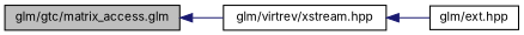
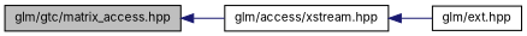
  digraph {
    fontname=Inter
    rankdir=LR
    node [color=black fillcolor=white fontname=Inter fontsize=10 shape=record style=filled]
    edge [color=midnightblue dir=back fontname=Inter fontsize=10 labelfontname=FreeSans labelfontsize=10 style=solid]
-   n1 [fillcolor=grey75 fontcolor=black height=0.2 label="glm/gtc/matrix_access.glm" width=0.4]
-   n2 [height=0.2 label="glm/virtrev/xstream.hpp" width=0.4]
+   n1 [fillcolor=grey75 fontcolor=black height=0.2 label="glm/gtc/matrix_access.hpp" width=0.4]
+   n2 [height=0.2 label="glm/access/xstream.hpp" width=0.4]
    n3 [height=0.2 label="glm/ext.hpp" width=0.4]
    n1 -> n2
    n2 -> n3
  }
